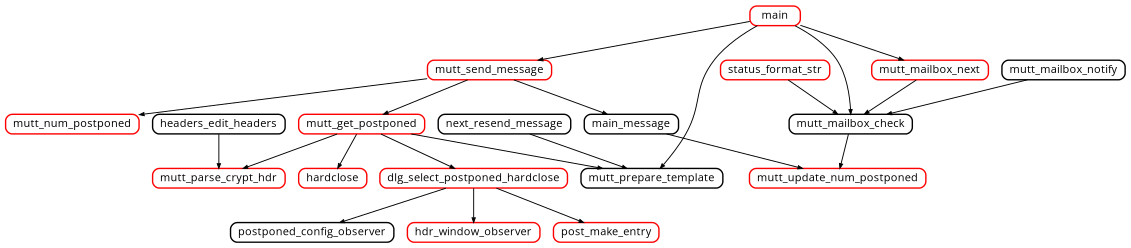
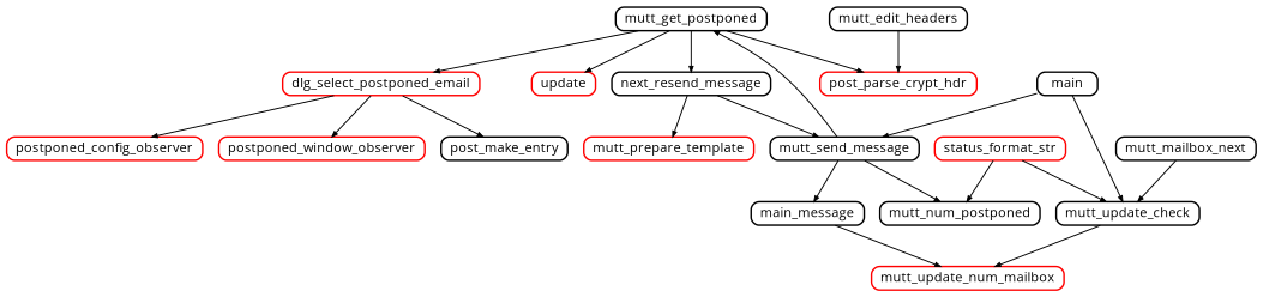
  digraph {
    compound=true
    fontname="Open Sans"
    nodesep=0.2
    rankdir=TB
    ranksep=0.5
    node [color="#ff0000" fillcolor="#ffffff" fontname="Open Sans" fontsize=12 penwidth=1.5 shape=Mrecord style=filled]
    edge [arrowsize=0.5 fontname="Open Sans" penwidth=1.0]
-   dlg_select_postponed_email [height=0.2 label=dlg_select_postponed_hardclose]
-   postponed_config_observer [color="#000000" height=0.2]
-   postponed_window_observer [height=0.2 label=hdr_window_observer]
-   post_make_entry [height=0.2]
-   hardclose [height=0.2]
-   mutt_get_postponed [height=0.2]
-   mutt_parse_crypt_hdr [height=0.2]
-   mutt_prepare_template [color="#000000" height=0.2]
-   mutt_num_postponed [height=0.2]
-   mutt_update_num_postponed [height=0.2]
-   main [height=0.2]
-   mutt_mailbox_check [color="#000000" height=0.2]
-   mutt_mailbox_next [height=0.2]
-   mutt_send_message [height=0.2]
+   dlg_select_postponed_email [height=0.2]
+   postponed_config_observer [height=0.2]
+   postponed_window_observer [height=0.2]
+   post_make_entry [color="#000000" height=0.2]
+   hardclose [height=0.2 label=update]
+   mutt_get_postponed [color="#000000" height=0.2]
+   mutt_parse_crypt_hdr [height=0.2 label=post_parse_crypt_hdr]
+   mutt_prepare_template [height=0.2]
+   mutt_num_postponed [color="#000000" height=0.2]
+   mutt_update_num_postponed [height=0.2 label=mutt_update_num_mailbox]
+   main [color="#000000" height=0.2]
+   mutt_mailbox_check [color="#000000" height=0.2 label=mutt_update_check]
+   mutt_mailbox_next [color="#000000" height=0.2]
+   mutt_send_message [color="#000000" height=0.2]
    n15 [color="#000000" height=0.2 label=main_message]
-   mutt_edit_headers [color="#000000" height=0.2 label=headers_edit_headers]
-   mutt_mailbox_notify [color="#000000" height=0.2]
+   mutt_edit_headers [color="#000000" height=0.2]
    n18 [color="#000000" height=0.2 label=next_resend_message]
    status_format_str [height=0.2]
    dlg_select_postponed_email -> postponed_config_observer
    dlg_select_postponed_email -> postponed_window_observer
    dlg_select_postponed_email -> post_make_entry
    mutt_get_postponed -> dlg_select_postponed_email
    mutt_get_postponed -> hardclose
    mutt_get_postponed -> mutt_parse_crypt_hdr
-   mutt_get_postponed -> mutt_prepare_template
-   main -> mutt_prepare_template
+   mutt_get_postponed -> n18
    main -> mutt_mailbox_check
-   main -> mutt_mailbox_next
    main -> mutt_send_message
    mutt_mailbox_check -> mutt_update_num_postponed
    mutt_mailbox_next -> mutt_mailbox_check
    mutt_send_message -> mutt_get_postponed
    mutt_send_message -> mutt_num_postponed
    mutt_send_message -> n15
    n15 -> mutt_update_num_postponed
    mutt_edit_headers -> mutt_parse_crypt_hdr
-   mutt_mailbox_notify -> mutt_mailbox_check
    n18 -> mutt_prepare_template
+   n18 -> mutt_send_message
+   status_format_str -> mutt_num_postponed
    status_format_str -> mutt_mailbox_check
  }
